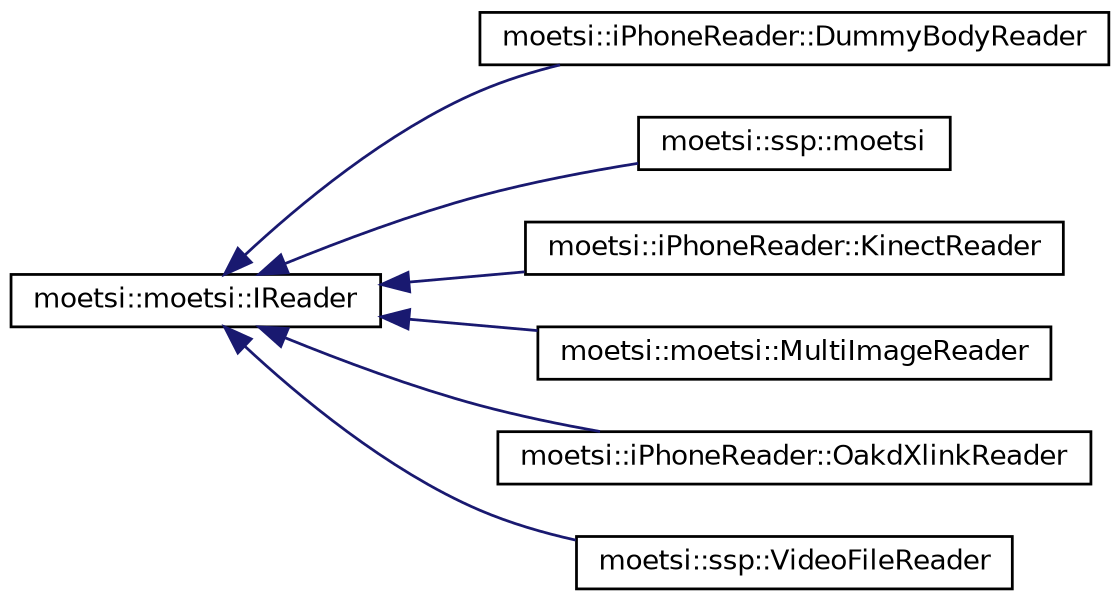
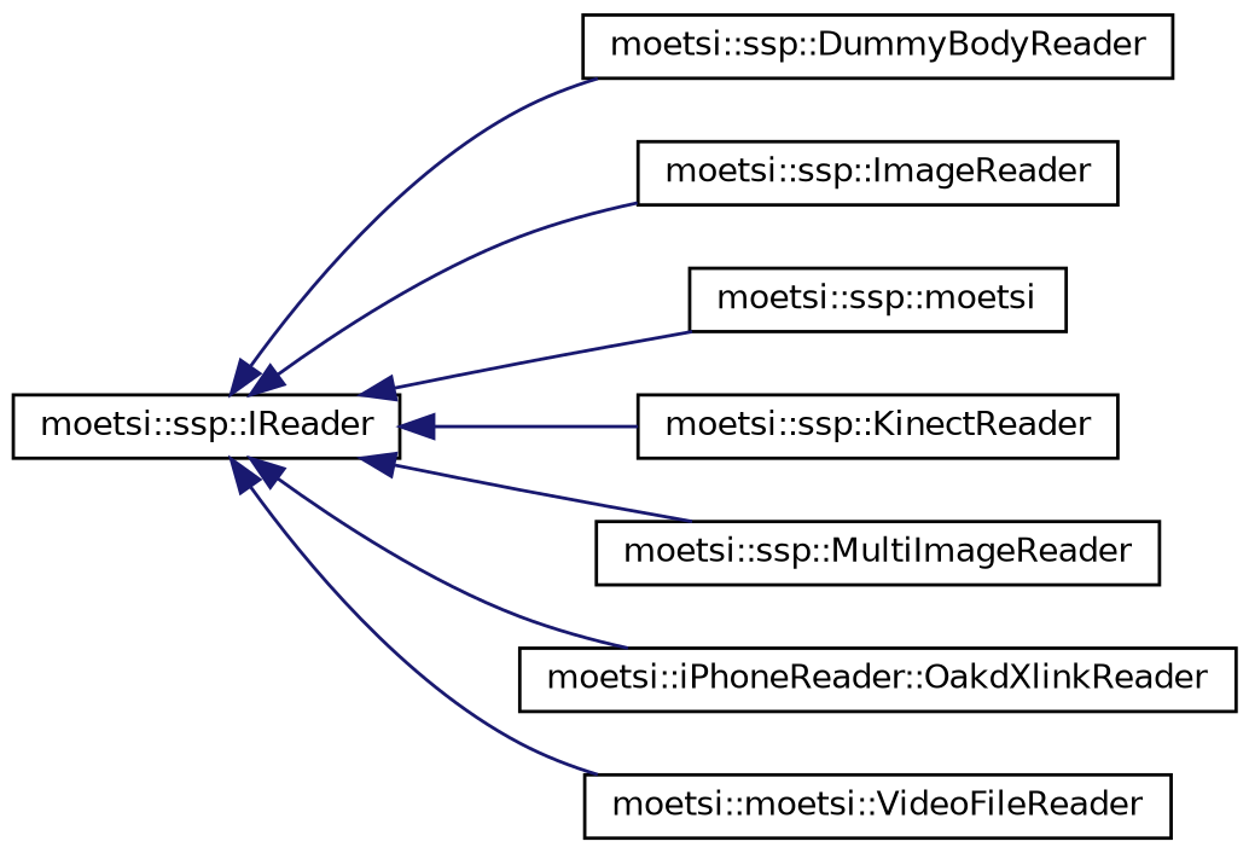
  digraph {
    rankdir=LR
    node [color=black fillcolor=white fontname=Helvetica fontsize=10 shape=record style=filled]
    edge [color=midnightblue dir=back fontname=Helvetica fontsize=10 labelfontname=Helvetica labelfontsize=10 style=solid]
-   n1 [height=0.2 label="moetsi::moetsi::IReader" width=0.4]
-   n2 [height=0.2 label="moetsi::iPhoneReader::DummyBodyReader" width=0.4]
+   n1 [height=0.2 label="moetsi::ssp::IReader" width=0.4]
+   n2 [height=0.2 label="moetsi::ssp::DummyBodyReader" width=0.4]
+   n3 [height=0.2 label="moetsi::ssp::ImageReader" width=0.4]
    n4 [height=0.2 label="moetsi::ssp::moetsi" width=0.4]
-   n5 [height=0.2 label="moetsi::iPhoneReader::KinectReader" width=0.4]
-   n6 [height=0.2 label="moetsi::moetsi::MultiImageReader" width=0.4]
+   n5 [height=0.2 label="moetsi::ssp::KinectReader" width=0.4]
+   n6 [height=0.2 label="moetsi::ssp::MultiImageReader" width=0.4]
    n7 [height=0.2 label="moetsi::iPhoneReader::OakdXlinkReader" width=0.4]
-   n8 [height=0.2 label="moetsi::ssp::VideoFileReader" width=0.4]
+   n8 [height=0.2 label="moetsi::moetsi::VideoFileReader" width=0.4]
    n1 -> n2
+   n1 -> n3
    n1 -> n4
    n1 -> n5
    n1 -> n6
    n1 -> n7
    n1 -> n8
  }
